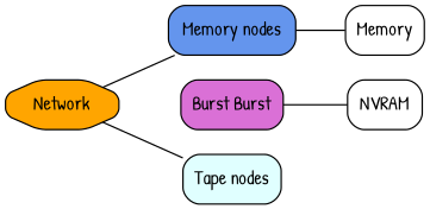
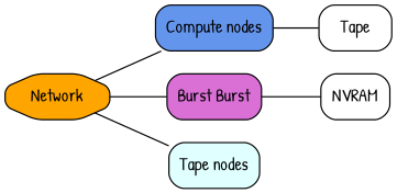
  graph {
    fontname="Patrick Hand"
    rankdir=LR
    node [fillcolor=white fontname="Patrick Hand" shape=box style="filled, rounded"]
    edge [fontname="Patrick Hand"]
-   "Compute nodes" [fillcolor=cornflowerblue label="Memory nodes"]
-   Memory
+   "Compute nodes" [fillcolor=cornflowerblue]
+   Memory [label=Tape]
    NVRAM
    n4 [fillcolor=orchid label="Burst Burst"]
    n5 [fillcolor=lightcyan label="Tape nodes"]
    Network [fillcolor=orange shape=octagon]
    subgraph sub_1 {
      rank=same
      "Compute nodes"
    }
    subgraph sub_2 {
      rank=same
      Memory
      NVRAM
    }
    subgraph sub_3 {
      rank=same
      n4
      n5
    }
    subgraph sub_4 {
      rank=same
      Network
    }
    "Compute nodes" -- Memory
    n4 -- NVRAM
    Network -- "Compute nodes"
+   Network -- n4
    Network -- n5
  }
